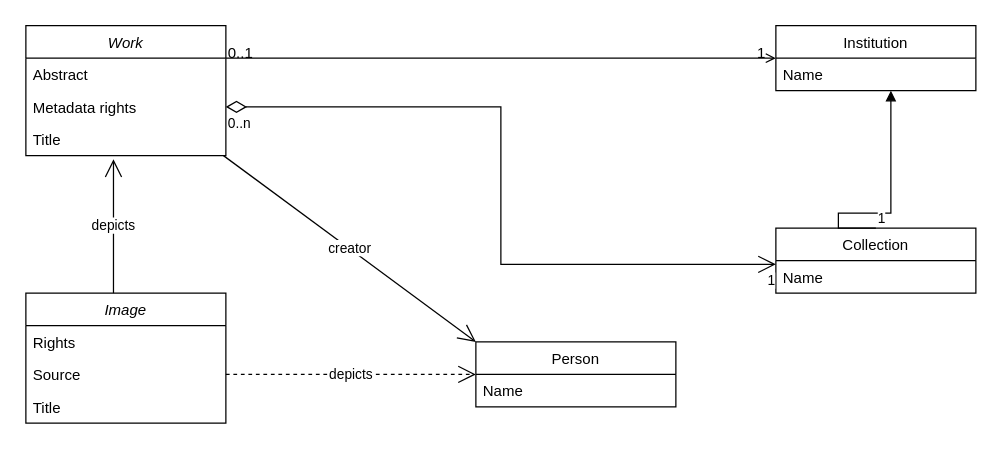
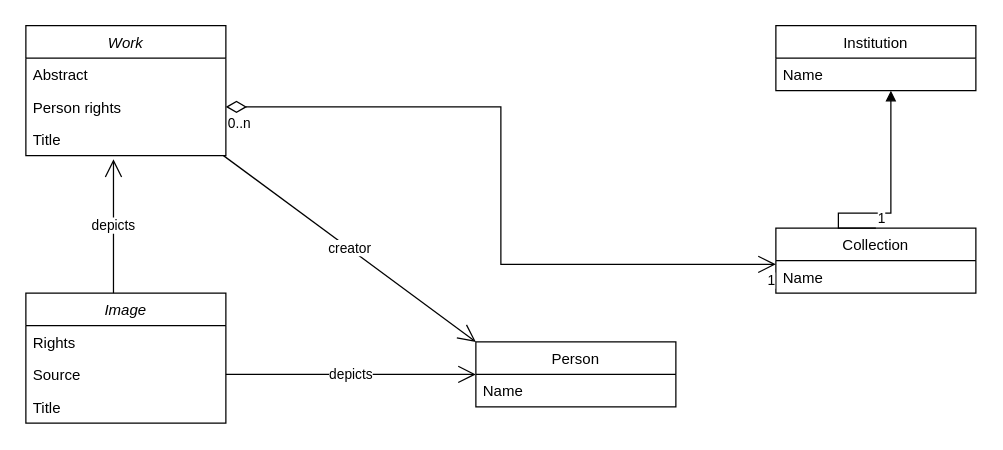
  <mxCell id="0" />
  <mxCell id="1" parent="0" />
  <mxCell id="2" value="Work" style="swimlane;fontStyle=2;align=center;verticalAlign=top;childLayout=stackLayout;horizontal=1;startSize=26;horizontalStack=0;resizeParent=1;resizeLast=0;collapsible=1;marginBottom=0;rounded=0;shadow=0;strokeWidth=1;" parent="1" vertex="1"><mxGeometry x="20" y="20" width="160" height="104" as="geometry"><mxRectangle x="230" y="140" width="160" height="26" as="alternateBounds" /></mxGeometry></mxCell>
  <mxCell id="3" value="Abstract" style="text;align=left;verticalAlign=top;spacingLeft=4;spacingRight=4;overflow=hidden;rotatable=0;points=[[0,0.5],[1,0.5]];portConstraint=eastwest;" parent="2" vertex="1"><mxGeometry y="26" width="160" height="26" as="geometry" /></mxCell>
- <mxCell id="4" value="Metadata rights" style="text;align=left;verticalAlign=top;spacingLeft=4;spacingRight=4;overflow=hidden;rotatable=0;points=[[0,0.5],[1,0.5]];portConstraint=eastwest;" vertex="1" parent="2"><mxGeometry y="52" width="160" height="26" as="geometry" /></mxCell>
+ <mxCell id="4" value="Person rights" style="text;align=left;verticalAlign=top;spacingLeft=4;spacingRight=4;overflow=hidden;rotatable=0;points=[[0,0.5],[1,0.5]];portConstraint=eastwest;" vertex="1" parent="2"><mxGeometry y="52" width="160" height="26" as="geometry" /></mxCell>
  <mxCell id="5" value="Title" style="text;align=left;verticalAlign=top;spacingLeft=4;spacingRight=4;overflow=hidden;rotatable=0;points=[[0,0.5],[1,0.5]];portConstraint=eastwest;" vertex="1" parent="2"><mxGeometry y="78" width="160" height="26" as="geometry" /></mxCell>
  <mxCell id="6" value="Institution" style="swimlane;fontStyle=0;align=center;verticalAlign=top;childLayout=stackLayout;horizontal=1;startSize=26;horizontalStack=0;resizeParent=1;resizeLast=0;collapsible=1;marginBottom=0;rounded=0;shadow=0;strokeWidth=1;" parent="1" vertex="1"><mxGeometry x="620" y="20" width="160" height="52" as="geometry"><mxRectangle x="550" y="140" width="160" height="26" as="alternateBounds" /></mxGeometry></mxCell>
  <mxCell id="7" value="Name" style="text;align=left;verticalAlign=top;spacingLeft=4;spacingRight=4;overflow=hidden;rotatable=0;points=[[0,0.5],[1,0.5]];portConstraint=eastwest;rounded=0;shadow=0;html=0;" parent="6" vertex="1"><mxGeometry y="26" width="160" height="26" as="geometry" /></mxCell>
- <mxCell id="8" value="" style="endArrow=open;shadow=0;strokeWidth=1;rounded=0;endFill=1;edgeStyle=elbowEdgeStyle;elbow=vertical;" parent="1" source="2" target="6" edge="1"><mxGeometry x="0.5" y="41" relative="1" as="geometry"><mxPoint x="360" y="172" as="sourcePoint" /><mxPoint x="520" y="172" as="targetPoint" /><mxPoint x="-40" y="32" as="offset" /></mxGeometry></mxCell>
- <mxCell id="9" value="0..1" style="resizable=0;align=left;verticalAlign=bottom;labelBackgroundColor=none;fontSize=12;" parent="8" connectable="0" vertex="1"><mxGeometry x="-1" relative="1" as="geometry"><mxPoint y="4" as="offset" /></mxGeometry></mxCell>
- <mxCell id="10" value="1" style="resizable=0;align=right;verticalAlign=bottom;labelBackgroundColor=none;fontSize=12;" parent="8" connectable="0" vertex="1"><mxGeometry x="1" relative="1" as="geometry"><mxPoint x="-7" y="4" as="offset" /></mxGeometry></mxCell>
  <mxCell id="11" value="Collection" style="swimlane;fontStyle=0;align=center;verticalAlign=top;childLayout=stackLayout;horizontal=1;startSize=26;horizontalStack=0;resizeParent=1;resizeLast=0;collapsible=1;marginBottom=0;rounded=0;shadow=0;strokeWidth=1;" vertex="1" parent="1"><mxGeometry x="620" y="182" width="160" height="52" as="geometry"><mxRectangle x="550" y="140" width="160" height="26" as="alternateBounds" /></mxGeometry></mxCell>
  <mxCell id="12" value="Name" style="text;align=left;verticalAlign=top;spacingLeft=4;spacingRight=4;overflow=hidden;rotatable=0;points=[[0,0.5],[1,0.5]];portConstraint=eastwest;" vertex="1" parent="11"><mxGeometry y="26" width="160" height="26" as="geometry" /></mxCell>
  <mxCell id="13" value="" style="endArrow=open;html=1;endSize=12;startArrow=diamondThin;startSize=14;startFill=0;edgeStyle=orthogonalEdgeStyle;rounded=0;exitX=1;exitY=0.5;exitDx=0;exitDy=0;entryX=0;entryY=0.115;entryDx=0;entryDy=0;entryPerimeter=0;" edge="1" parent="1" source="4" target="12"><mxGeometry relative="1" as="geometry"><mxPoint x="310" y="380" as="sourcePoint" /><mxPoint x="470" y="380" as="targetPoint" /></mxGeometry></mxCell>
  <mxCell id="14" value="0..n&lt;br&gt;" style="edgeLabel;resizable=0;html=1;align=left;verticalAlign=top;" connectable="0" vertex="1" parent="13"><mxGeometry x="-1" relative="1" as="geometry" /></mxCell>
  <mxCell id="15" value="1" style="edgeLabel;resizable=0;html=1;align=right;verticalAlign=top;" connectable="0" vertex="1" parent="13"><mxGeometry x="1" relative="1" as="geometry" /></mxCell>
  <mxCell id="16" value="" style="endArrow=block;endFill=1;html=1;edgeStyle=orthogonalEdgeStyle;align=left;verticalAlign=top;rounded=0;exitX=0.5;exitY=0;exitDx=0;exitDy=0;entryX=0.575;entryY=1;entryDx=0;entryDy=0;entryPerimeter=0;" edge="1" parent="1" source="11" target="7"><mxGeometry x="-1" relative="1" as="geometry"><mxPoint x="650" y="250" as="sourcePoint" /><mxPoint x="670" y="210" as="targetPoint" /><Array as="points"><mxPoint x="670" y="170" /><mxPoint x="712" y="170" /></Array></mxGeometry></mxCell>
  <mxCell id="17" value="1" style="edgeLabel;resizable=0;html=1;align=left;verticalAlign=bottom;" connectable="0" vertex="1" parent="16"><mxGeometry x="-1" relative="1" as="geometry" /></mxCell>
  <mxCell id="18" value="Image" style="swimlane;fontStyle=2;align=center;verticalAlign=top;childLayout=stackLayout;horizontal=1;startSize=26;horizontalStack=0;resizeParent=1;resizeLast=0;collapsible=1;marginBottom=0;rounded=0;shadow=0;strokeWidth=1;" vertex="1" parent="1"><mxGeometry x="20" y="234" width="160" height="104" as="geometry"><mxRectangle x="230" y="140" width="160" height="26" as="alternateBounds" /></mxGeometry></mxCell>
  <mxCell id="19" value="Rights" style="text;align=left;verticalAlign=top;spacingLeft=4;spacingRight=4;overflow=hidden;rotatable=0;points=[[0,0.5],[1,0.5]];portConstraint=eastwest;" vertex="1" parent="18"><mxGeometry y="26" width="160" height="26" as="geometry" /></mxCell>
  <mxCell id="20" value="Source" style="text;align=left;verticalAlign=top;spacingLeft=4;spacingRight=4;overflow=hidden;rotatable=0;points=[[0,0.5],[1,0.5]];portConstraint=eastwest;" vertex="1" parent="18"><mxGeometry y="52" width="160" height="26" as="geometry" /></mxCell>
  <mxCell id="21" value="Title" style="text;align=left;verticalAlign=top;spacingLeft=4;spacingRight=4;overflow=hidden;rotatable=0;points=[[0,0.5],[1,0.5]];portConstraint=eastwest;" vertex="1" parent="18"><mxGeometry y="78" width="160" height="26" as="geometry" /></mxCell>
  <mxCell id="22" value="depicts" style="endArrow=open;endFill=1;endSize=12;html=1;rounded=0;exitX=0.438;exitY=0;exitDx=0;exitDy=0;exitPerimeter=0;entryX=0.438;entryY=1.115;entryDx=0;entryDy=0;entryPerimeter=0;" edge="1" parent="1" source="18" target="5"><mxGeometry width="160" relative="1" as="geometry"><mxPoint x="90" y="190" as="sourcePoint" /><mxPoint x="250" y="190" as="targetPoint" /></mxGeometry></mxCell>
  <mxCell id="23" value="Person" style="swimlane;fontStyle=0;align=center;verticalAlign=top;childLayout=stackLayout;horizontal=1;startSize=26;horizontalStack=0;resizeParent=1;resizeLast=0;collapsible=1;marginBottom=0;rounded=0;shadow=0;strokeWidth=1;" vertex="1" parent="1"><mxGeometry x="380" y="273" width="160" height="52" as="geometry"><mxRectangle x="550" y="140" width="160" height="26" as="alternateBounds" /></mxGeometry></mxCell>
  <mxCell id="24" value="Name" style="text;align=left;verticalAlign=top;spacingLeft=4;spacingRight=4;overflow=hidden;rotatable=0;points=[[0,0.5],[1,0.5]];portConstraint=eastwest;" vertex="1" parent="23"><mxGeometry y="26" width="160" height="26" as="geometry" /></mxCell>
- <mxCell id="25" value="depicts" style="endArrow=open;endFill=1;endSize=12;html=1;rounded=0;exitX=1;exitY=0.5;exitDx=0;exitDy=0;entryX=0;entryY=0.5;entryDx=0;entryDy=0;dashed=1;" edge="1" parent="1" source="20" target="23"><mxGeometry width="160" relative="1" as="geometry"><mxPoint x="270" y="317" as="sourcePoint" /><mxPoint x="270" y="210" as="targetPoint" /></mxGeometry></mxCell>
+ <mxCell id="25" value="depicts" style="endArrow=open;endFill=1;endSize=12;html=1;rounded=0;exitX=1;exitY=0.5;exitDx=0;exitDy=0;entryX=0;entryY=0.5;entryDx=0;entryDy=0;" edge="1" parent="1" source="20" target="23"><mxGeometry width="160" relative="1" as="geometry"><mxPoint x="270" y="317" as="sourcePoint" /><mxPoint x="270" y="210" as="targetPoint" /></mxGeometry></mxCell>
  <mxCell id="26" value="creator" style="endArrow=open;endFill=1;endSize=12;html=1;rounded=0;exitX=0.988;exitY=1;exitDx=0;exitDy=0;entryX=0;entryY=0;entryDx=0;entryDy=0;exitPerimeter=0;" edge="1" parent="1" source="5" target="23"><mxGeometry width="160" relative="1" as="geometry"><mxPoint x="160" y="160" as="sourcePoint" /><mxPoint x="360" y="160" as="targetPoint" /></mxGeometry></mxCell>
